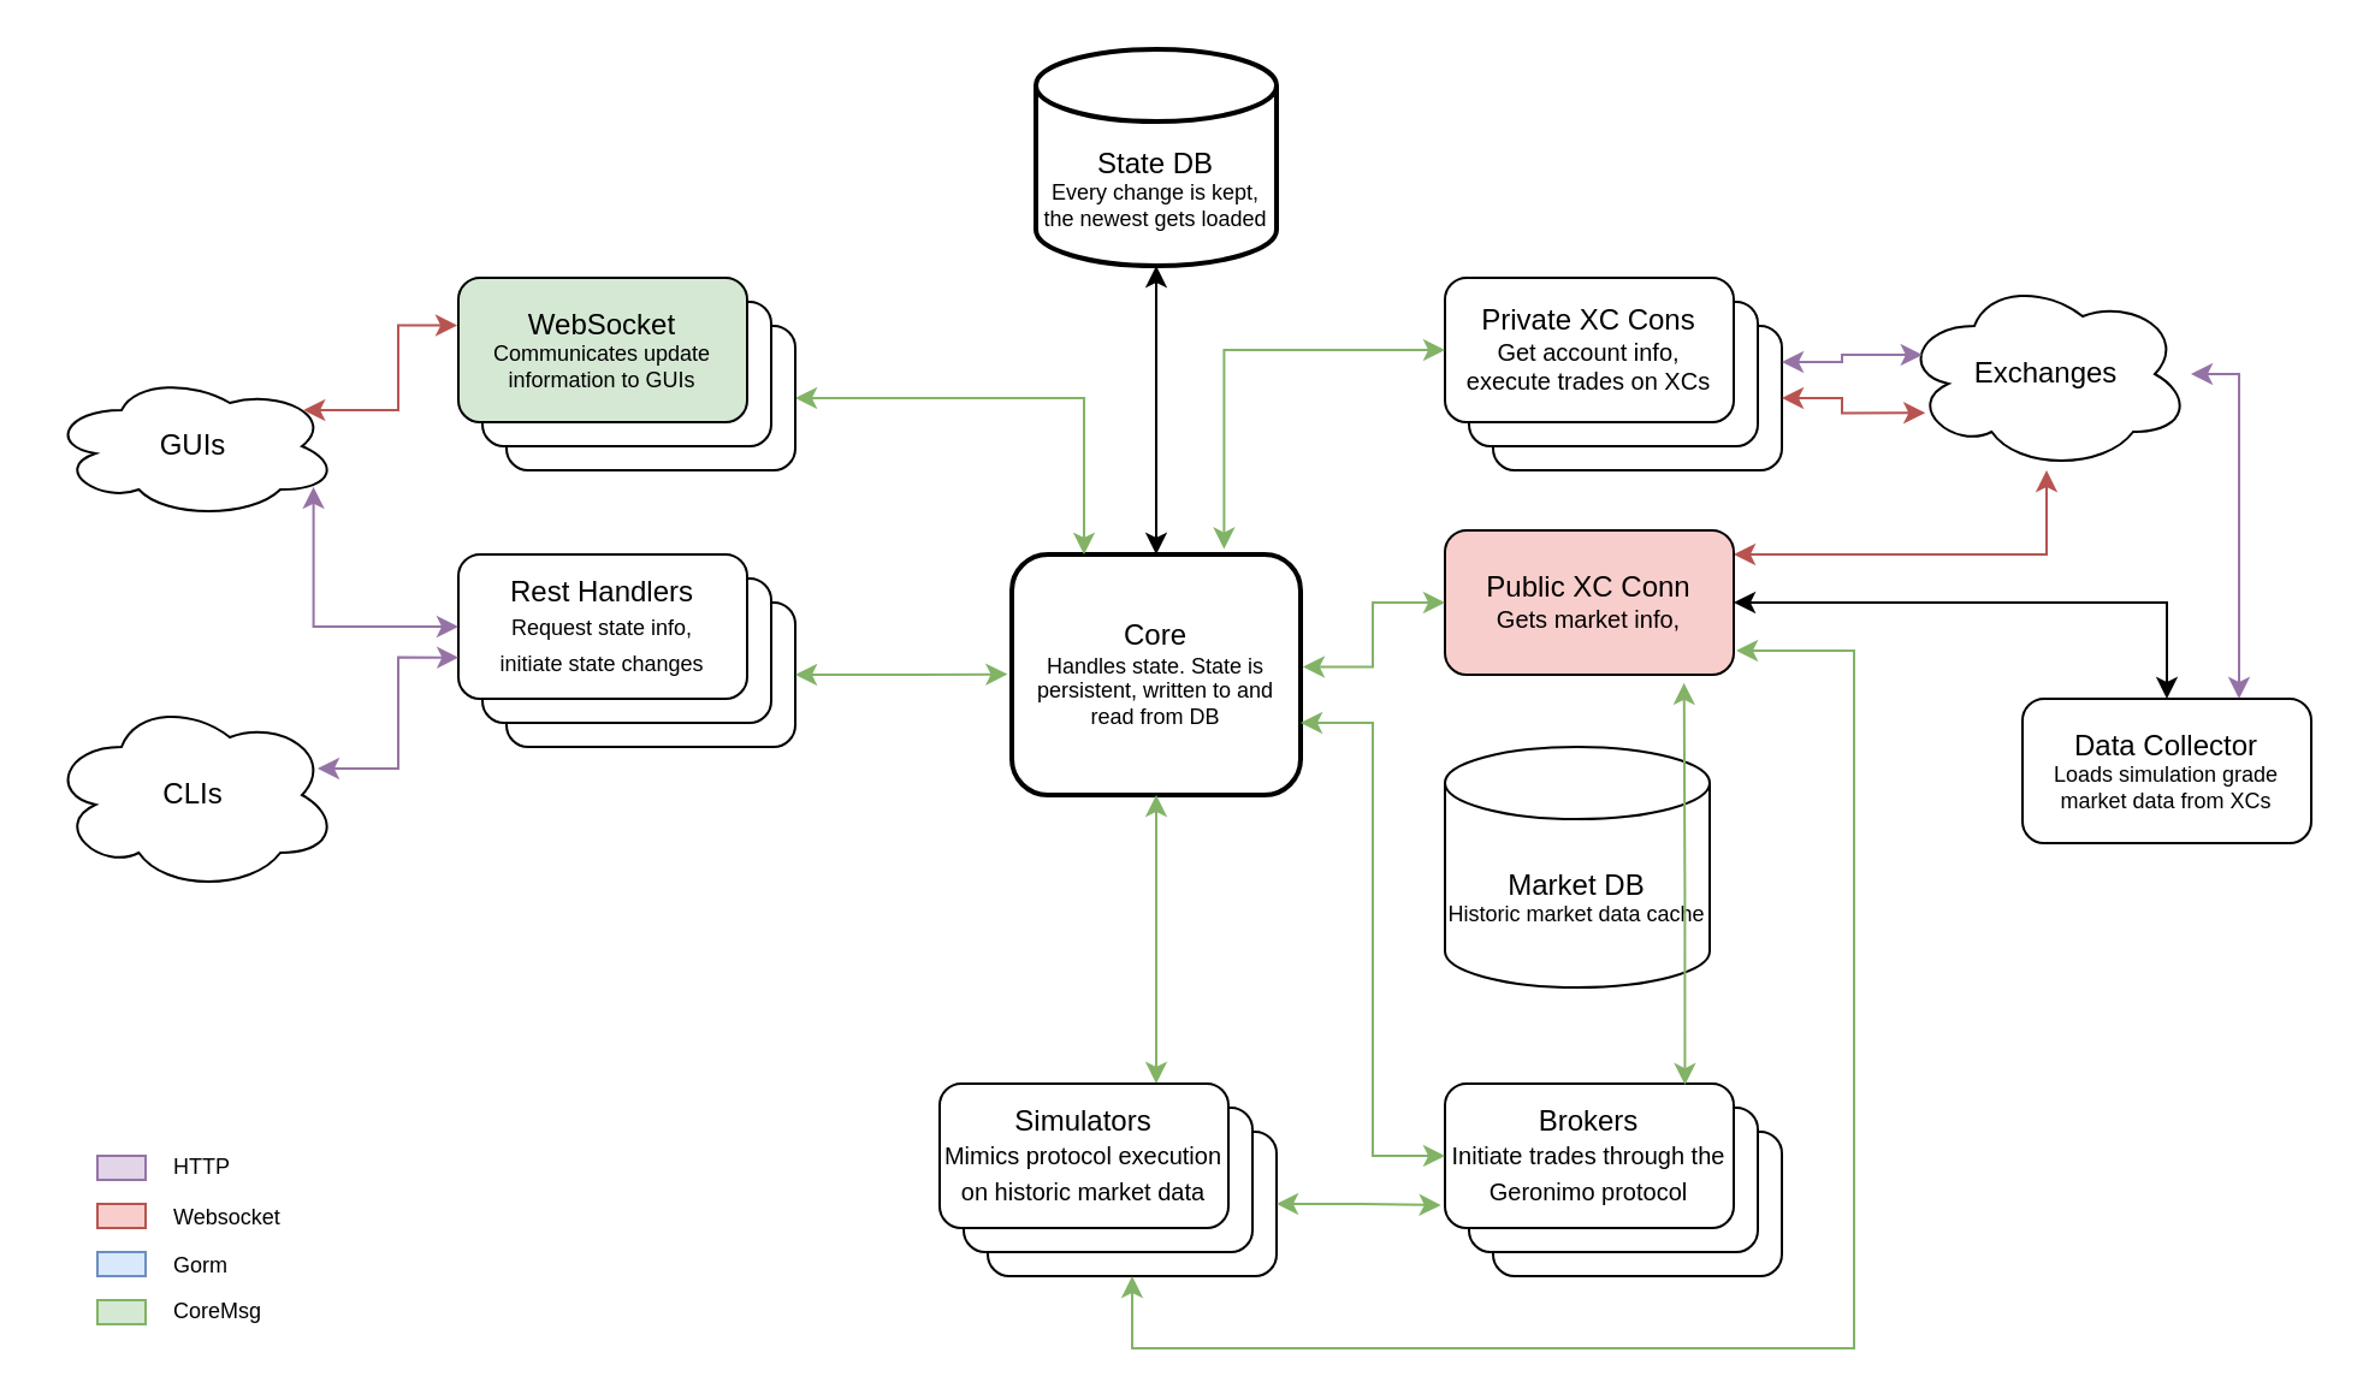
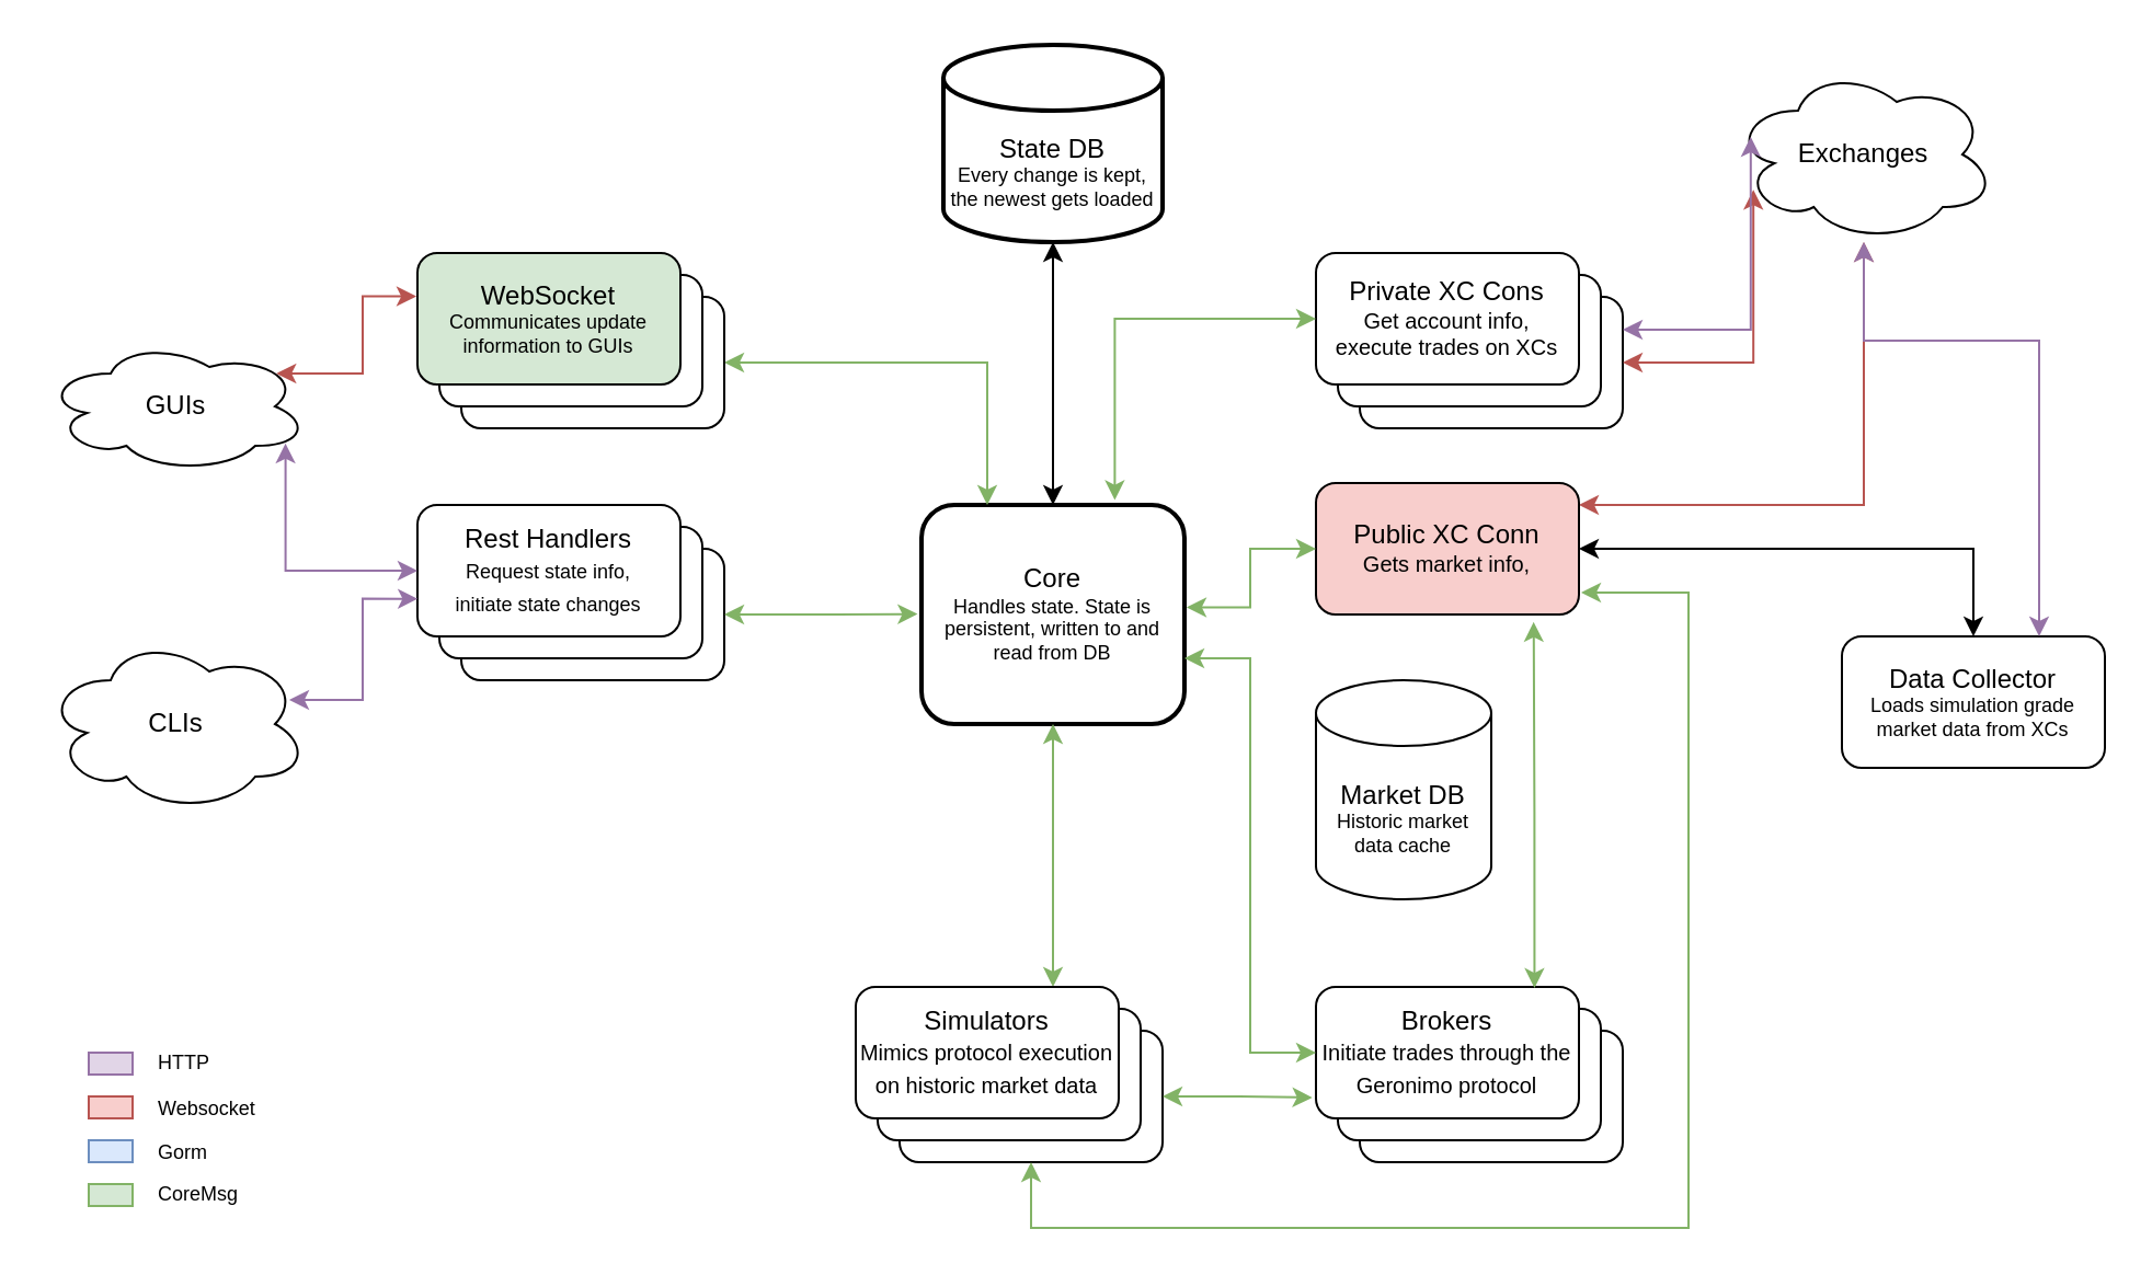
  <mxCell id="0" />
  <mxCell id="1" parent="0" />
  <mxCell id="2" value="&lt;div&gt;Core&lt;/div&gt;&lt;div style=&quot;font-size: 9px;&quot;&gt;Handles state. State is persistent, written to and read from DB&lt;br&gt;&lt;/div&gt;" style="rounded=1;whiteSpace=wrap;html=1;strokeWidth=2;" vertex="1" parent="1"><mxGeometry x="420" y="230" width="120" height="100" as="geometry" /></mxCell>
  <mxCell id="3" style="edgeStyle=orthogonalEdgeStyle;rounded=0;orthogonalLoop=1;jettySize=auto;html=1;entryX=0.5;entryY=0;entryDx=0;entryDy=0;startArrow=classic;startFill=1;" edge="1" parent="1" source="4" target="2"><mxGeometry relative="1" as="geometry" /></mxCell>
  <mxCell id="4" value="&lt;div&gt;State DB&lt;/div&gt;&lt;div style=&quot;font-size: 9px;&quot;&gt;Every change is kept, the newest gets loaded&lt;br&gt;&lt;/div&gt;" style="shape=cylinder3;whiteSpace=wrap;html=1;boundedLbl=1;backgroundOutline=1;size=15;strokeWidth=2;" vertex="1" parent="1"><mxGeometry x="430" y="20" width="100" height="90" as="geometry" /></mxCell>
  <mxCell id="5" value="" style="rounded=1;whiteSpace=wrap;html=1;" vertex="1" parent="1"><mxGeometry x="210" y="250" width="120" height="60" as="geometry" /></mxCell>
  <mxCell id="6" value="" style="rounded=1;whiteSpace=wrap;html=1;" vertex="1" parent="1"><mxGeometry x="200" y="240" width="120" height="60" as="geometry" /></mxCell>
  <mxCell id="7" value="&lt;div&gt;Rest Handlers&lt;/div&gt;&lt;div&gt;&lt;font style=&quot;font-size: 9px;&quot;&gt;Request state info,&lt;/font&gt;&lt;/div&gt;&lt;div&gt;&lt;font style=&quot;font-size: 9px;&quot;&gt;initiate state changes&lt;br&gt;&lt;/font&gt;&lt;/div&gt;" style="rounded=1;whiteSpace=wrap;html=1;" vertex="1" parent="1"><mxGeometry x="190" y="230" width="120" height="60" as="geometry" /></mxCell>
  <mxCell id="8" value="GUIs" style="ellipse;shape=cloud;whiteSpace=wrap;html=1;" vertex="1" parent="1"><mxGeometry x="20" y="155" width="120" height="60" as="geometry" /></mxCell>
  <mxCell id="9" style="edgeStyle=orthogonalEdgeStyle;rounded=0;orthogonalLoop=1;jettySize=auto;html=1;entryX=0.25;entryY=0;entryDx=0;entryDy=0;fillColor=#d5e8d4;strokeColor=#82b366;startArrow=classic;startFill=1;" edge="1" parent="1" source="10" target="2"><mxGeometry relative="1" as="geometry" /></mxCell>
  <mxCell id="10" value="" style="rounded=1;whiteSpace=wrap;html=1;" vertex="1" parent="1"><mxGeometry x="210" y="135" width="120" height="60" as="geometry" /></mxCell>
  <mxCell id="11" value="" style="rounded=1;whiteSpace=wrap;html=1;" vertex="1" parent="1"><mxGeometry x="200" y="125" width="120" height="60" as="geometry" /></mxCell>
  <mxCell id="12" value="&lt;div&gt;WebSocket&lt;/div&gt;&lt;div style=&quot;font-size: 9px;&quot;&gt;Communicates update information to GUIs&lt;br&gt;&lt;/div&gt;" style="rounded=1;whiteSpace=wrap;html=1;fillColor=#d5e8d4;" vertex="1" parent="1"><mxGeometry x="190" y="115" width="120" height="60" as="geometry" /></mxCell>
  <mxCell id="13" style="edgeStyle=orthogonalEdgeStyle;rounded=0;orthogonalLoop=1;jettySize=auto;html=1;exitX=0.88;exitY=0.25;exitDx=0;exitDy=0;exitPerimeter=0;entryX=-0.004;entryY=0.33;entryDx=0;entryDy=0;entryPerimeter=0;startArrow=classic;startFill=1;fillColor=#f8cecc;strokeColor=#b85450;" edge="1" parent="1" source="8" target="12"><mxGeometry relative="1" as="geometry" /></mxCell>
  <mxCell id="14" style="edgeStyle=orthogonalEdgeStyle;rounded=0;orthogonalLoop=1;jettySize=auto;html=1;entryX=0.915;entryY=0.782;entryDx=0;entryDy=0;entryPerimeter=0;startArrow=classic;startFill=1;fillColor=#e1d5e7;strokeColor=#9673a6;" edge="1" parent="1" source="7" target="8"><mxGeometry relative="1" as="geometry" /></mxCell>
  <mxCell id="15" style="edgeStyle=orthogonalEdgeStyle;rounded=0;orthogonalLoop=1;jettySize=auto;html=1;entryX=0.001;entryY=0.714;entryDx=0;entryDy=0;entryPerimeter=0;exitX=0.929;exitY=0.362;exitDx=0;exitDy=0;exitPerimeter=0;startArrow=classic;startFill=1;fillColor=#e1d5e7;strokeColor=#9673a6;" edge="1" parent="1" source="16" target="7"><mxGeometry relative="1" as="geometry"><mxPoint x="170" y="290" as="targetPoint" /></mxGeometry></mxCell>
  <mxCell id="16" value="CLIs" style="ellipse;shape=cloud;whiteSpace=wrap;html=1;" vertex="1" parent="1"><mxGeometry x="20" y="290" width="120" height="80" as="geometry" /></mxCell>
- <mxCell id="17" value="Exchanges" style="ellipse;shape=cloud;whiteSpace=wrap;html=1;" vertex="1" parent="1"><mxGeometry x="790" y="115" width="120" height="80" as="geometry" /></mxCell>
+ <mxCell id="17" value="Exchanges" style="ellipse;shape=cloud;whiteSpace=wrap;html=1;" vertex="1" parent="1"><mxGeometry x="790" y="30" width="120" height="80" as="geometry" /></mxCell>
  <mxCell id="18" value="" style="rounded=1;whiteSpace=wrap;html=1;" vertex="1" parent="1"><mxGeometry x="620" y="135" width="120" height="60" as="geometry" /></mxCell>
  <mxCell id="19" value="" style="rounded=1;whiteSpace=wrap;html=1;" vertex="1" parent="1"><mxGeometry x="610" y="125" width="120" height="60" as="geometry" /></mxCell>
  <mxCell id="20" value="&lt;div&gt;Private XC Cons&lt;/div&gt;&lt;div style=&quot;font-size: 9px;&quot;&gt;&lt;font size=&quot;1&quot;&gt;Get account info,&lt;/font&gt;&lt;/div&gt;&lt;div style=&quot;font-size: 9px;&quot;&gt;&lt;font size=&quot;1&quot;&gt;execute trades on XCs&lt;/font&gt;&lt;br&gt;&lt;/div&gt;" style="rounded=1;whiteSpace=wrap;html=1;" vertex="1" parent="1"><mxGeometry x="600" y="115" width="120" height="60" as="geometry" /></mxCell>
  <mxCell id="21" style="edgeStyle=orthogonalEdgeStyle;rounded=0;orthogonalLoop=1;jettySize=auto;html=1;entryX=-0.015;entryY=0.498;entryDx=0;entryDy=0;entryPerimeter=0;fillColor=#d5e8d4;strokeColor=#82b366;startArrow=classic;startFill=1;" edge="1" parent="1" source="5" target="2"><mxGeometry relative="1" as="geometry" /></mxCell>
  <mxCell id="22" style="edgeStyle=orthogonalEdgeStyle;rounded=0;orthogonalLoop=1;jettySize=auto;html=1;startArrow=classic;startFill=1;endArrow=classic;endFill=1;fillColor=#f8cecc;strokeColor=#b85450;" edge="1" parent="1" source="23" target="17"><mxGeometry relative="1" as="geometry"><Array as="points"><mxPoint x="850" y="230" /></Array></mxGeometry></mxCell>
  <mxCell id="23" value="&lt;div&gt;Public XC Conn&lt;/div&gt;&lt;div style=&quot;font-size: 9px;&quot;&gt;&lt;font size=&quot;1&quot;&gt;Gets market info,&lt;br&gt;&lt;/font&gt;&lt;/div&gt;" style="rounded=1;whiteSpace=wrap;html=1;fillColor=#f8cecc;" vertex="1" parent="1"><mxGeometry x="600" y="220" width="120" height="60" as="geometry" /></mxCell>
  <mxCell id="24" style="edgeStyle=orthogonalEdgeStyle;rounded=0;orthogonalLoop=1;jettySize=auto;html=1;startArrow=classic;startFill=1;fillColor=#f8cecc;strokeColor=#b85450;entryX=0.08;entryY=0.702;entryDx=0;entryDy=0;entryPerimeter=0;" edge="1" parent="1" source="18" target="17"><mxGeometry relative="1" as="geometry" /></mxCell>
  <mxCell id="25" style="edgeStyle=orthogonalEdgeStyle;rounded=0;orthogonalLoop=1;jettySize=auto;html=1;entryX=0.735;entryY=-0.022;entryDx=0;entryDy=0;entryPerimeter=0;fillColor=#d5e8d4;strokeColor=#82b366;startArrow=classic;startFill=1;" edge="1" parent="1" source="20" target="2"><mxGeometry relative="1" as="geometry" /></mxCell>
  <mxCell id="26" style="edgeStyle=orthogonalEdgeStyle;rounded=0;orthogonalLoop=1;jettySize=auto;html=1;entryX=1.008;entryY=0.467;entryDx=0;entryDy=0;entryPerimeter=0;fillColor=#d5e8d4;strokeColor=#82b366;startArrow=classic;startFill=1;" edge="1" parent="1" source="23" target="2"><mxGeometry relative="1" as="geometry" /></mxCell>
  <mxCell id="27" value="" style="rounded=0;whiteSpace=wrap;html=1;fillColor=#f8cecc;strokeColor=#b85450;" vertex="1" parent="1"><mxGeometry x="40" y="500" width="20" height="10" as="geometry" /></mxCell>
  <mxCell id="28" value="&lt;font style=&quot;font-size: 9px;&quot;&gt;Websocket&lt;/font&gt;" style="text;html=1;align=left;verticalAlign=middle;whiteSpace=wrap;rounded=0;labelPosition=center;verticalLabelPosition=middle;" vertex="1" parent="1"><mxGeometry x="70" y="500" width="60" height="10" as="geometry" /></mxCell>
  <mxCell id="29" value="" style="rounded=0;whiteSpace=wrap;html=1;fillColor=#dae8fc;strokeColor=#6c8ebf;" vertex="1" parent="1"><mxGeometry x="40" y="520" width="20" height="10" as="geometry" /></mxCell>
  <mxCell id="30" value="&lt;font style=&quot;font-size: 9px;&quot;&gt;Gorm&lt;/font&gt;" style="text;html=1;align=left;verticalAlign=middle;whiteSpace=wrap;rounded=0;labelPosition=center;verticalLabelPosition=middle;" vertex="1" parent="1"><mxGeometry x="70" y="520" width="60" height="10" as="geometry" /></mxCell>
  <mxCell id="31" value="" style="rounded=0;whiteSpace=wrap;html=1;fillColor=#d5e8d4;strokeColor=#82b366;" vertex="1" parent="1"><mxGeometry x="40" y="540" width="20" height="10" as="geometry" /></mxCell>
  <mxCell id="32" value="&lt;font style=&quot;font-size: 9px;&quot;&gt;CoreMsg&lt;/font&gt;" style="text;html=1;align=left;verticalAlign=middle;whiteSpace=wrap;rounded=0;labelPosition=center;verticalLabelPosition=middle;fontSize=9;" vertex="1" parent="1"><mxGeometry x="70" y="540" width="60" height="10" as="geometry" /></mxCell>
  <mxCell id="33" value="" style="rounded=0;whiteSpace=wrap;html=1;fillColor=#e1d5e7;strokeColor=#9673a6;" vertex="1" parent="1"><mxGeometry x="40" y="480" width="20" height="10" as="geometry" /></mxCell>
  <mxCell id="34" value="HTTP" style="text;html=1;align=left;verticalAlign=middle;whiteSpace=wrap;rounded=0;labelPosition=center;verticalLabelPosition=middle;fontSize=9;" vertex="1" parent="1"><mxGeometry x="70" y="480" width="60" height="10" as="geometry" /></mxCell>
- <mxCell id="35" value="&lt;div&gt;Market DB&lt;/div&gt;&lt;div style=&quot;font-size: 9px;&quot;&gt;Historic market data cache&lt;br&gt;&lt;/div&gt;" style="shape=cylinder3;whiteSpace=wrap;html=1;boundedLbl=1;backgroundOutline=1;size=15;" vertex="1" parent="1"><mxGeometry x="600" y="310" width="110" height="100" as="geometry" /></mxCell>
+ <mxCell id="35" value="&lt;div&gt;Market DB&lt;/div&gt;&lt;div style=&quot;font-size: 9px;&quot;&gt;Historic market data cache&lt;br&gt;&lt;/div&gt;" style="shape=cylinder3;whiteSpace=wrap;html=1;boundedLbl=1;backgroundOutline=1;size=15;" vertex="1" parent="1"><mxGeometry x="600" y="310" width="80" height="100" as="geometry" /></mxCell>
  <mxCell id="36" style="edgeStyle=orthogonalEdgeStyle;rounded=0;orthogonalLoop=1;jettySize=auto;html=1;entryX=1;entryY=0.5;entryDx=0;entryDy=0;startArrow=classic;startFill=1;" edge="1" parent="1" source="37" target="23"><mxGeometry relative="1" as="geometry"><Array as="points"><mxPoint x="900" y="250" /></Array></mxGeometry></mxCell>
  <mxCell id="37" value="&lt;div&gt;Data Collector&lt;/div&gt;&lt;div style=&quot;font-size: 9px;&quot;&gt;Loads simulation grade market data from XCs&lt;br&gt;&lt;/div&gt;" style="rounded=1;whiteSpace=wrap;html=1;" vertex="1" parent="1"><mxGeometry x="840" y="290" width="120" height="60" as="geometry" /></mxCell>
  <mxCell id="38" value="" style="rounded=1;whiteSpace=wrap;html=1;" vertex="1" parent="1"><mxGeometry x="620" y="470" width="120" height="60" as="geometry" /></mxCell>
  <mxCell id="39" value="" style="rounded=1;whiteSpace=wrap;html=1;" vertex="1" parent="1"><mxGeometry x="610" y="460" width="120" height="60" as="geometry" /></mxCell>
  <mxCell id="40" value="&lt;div&gt;Brokers&lt;/div&gt;&lt;font size=&quot;1&quot;&gt;Initiate trades through the Geronimo protocol&lt;br&gt;&lt;/font&gt;" style="rounded=1;whiteSpace=wrap;html=1;" vertex="1" parent="1"><mxGeometry x="600" y="450" width="120" height="60" as="geometry" /></mxCell>
  <mxCell id="41" style="edgeStyle=orthogonalEdgeStyle;rounded=0;orthogonalLoop=1;jettySize=auto;html=1;entryX=1;entryY=0.7;entryDx=0;entryDy=0;entryPerimeter=0;fillColor=#d5e8d4;strokeColor=#82b366;startArrow=classic;startFill=1;" edge="1" parent="1" source="40" target="2"><mxGeometry relative="1" as="geometry" /></mxCell>
  <mxCell id="42" style="edgeStyle=orthogonalEdgeStyle;rounded=0;orthogonalLoop=1;jettySize=auto;html=1;exitX=0.831;exitY=0.009;exitDx=0;exitDy=0;exitPerimeter=0;entryX=0.828;entryY=1.057;entryDx=0;entryDy=0;entryPerimeter=0;startArrow=classic;startFill=1;fillColor=#d5e8d4;strokeColor=#82b366;" edge="1" parent="1" source="40" target="23"><mxGeometry relative="1" as="geometry"><mxPoint x="700.2" y="450" as="sourcePoint" /><mxPoint x="700" y="290" as="targetPoint" /><Array as="points"><mxPoint x="700" y="370" /></Array></mxGeometry></mxCell>
  <mxCell id="43" value="" style="rounded=1;whiteSpace=wrap;html=1;" vertex="1" parent="1"><mxGeometry x="410" y="470" width="120" height="60" as="geometry" /></mxCell>
  <mxCell id="44" value="" style="rounded=1;whiteSpace=wrap;html=1;" vertex="1" parent="1"><mxGeometry x="400" y="460" width="120" height="60" as="geometry" /></mxCell>
  <mxCell id="45" style="edgeStyle=orthogonalEdgeStyle;rounded=0;orthogonalLoop=1;jettySize=auto;html=1;entryX=0.5;entryY=1;entryDx=0;entryDy=0;fillColor=#d5e8d4;strokeColor=#82b366;startArrow=classic;startFill=1;" edge="1" parent="1" source="46" target="2"><mxGeometry relative="1" as="geometry"><Array as="points"><mxPoint x="480" y="420" /><mxPoint x="480" y="420" /></Array></mxGeometry></mxCell>
  <mxCell id="46" value="&lt;div&gt;Simulators&lt;/div&gt;&lt;font size=&quot;1&quot;&gt;Mimics protocol execution on historic market data&lt;br&gt;&lt;/font&gt;" style="rounded=1;whiteSpace=wrap;html=1;" vertex="1" parent="1"><mxGeometry x="390" y="450" width="120" height="60" as="geometry" /></mxCell>
  <mxCell id="47" style="edgeStyle=orthogonalEdgeStyle;rounded=0;orthogonalLoop=1;jettySize=auto;html=1;entryX=-0.014;entryY=0.842;entryDx=0;entryDy=0;entryPerimeter=0;fillColor=#d5e8d4;strokeColor=#82b366;startArrow=classic;startFill=1;" edge="1" parent="1" source="43" target="40"><mxGeometry relative="1" as="geometry" /></mxCell>
  <mxCell id="48" style="edgeStyle=orthogonalEdgeStyle;rounded=0;orthogonalLoop=1;jettySize=auto;html=1;fillColor=#d5e8d4;strokeColor=#82b366;startArrow=classic;startFill=1;" edge="1" parent="1" source="43"><mxGeometry relative="1" as="geometry"><mxPoint x="721" y="270" as="targetPoint" /><Array as="points"><mxPoint x="470" y="560" /><mxPoint x="770" y="560" /><mxPoint x="770" y="270" /></Array></mxGeometry></mxCell>
  <mxCell id="49" style="edgeStyle=orthogonalEdgeStyle;rounded=0;orthogonalLoop=1;jettySize=auto;html=1;fillColor=#e1d5e7;strokeColor=#9673a6;startArrow=classic;startFill=1;entryX=0.75;entryY=0;entryDx=0;entryDy=0;" edge="1" parent="1" source="17" target="37"><mxGeometry relative="1" as="geometry"><mxPoint x="930" y="270" as="targetPoint" /><Array as="points"><mxPoint x="930" y="155" /></Array></mxGeometry></mxCell>
  <mxCell id="50" style="edgeStyle=orthogonalEdgeStyle;rounded=0;orthogonalLoop=1;jettySize=auto;html=1;exitX=1;exitY=0.25;exitDx=0;exitDy=0;entryX=0.07;entryY=0.4;entryDx=0;entryDy=0;entryPerimeter=0;fillColor=#e1d5e7;strokeColor=#9673a6;startArrow=classic;startFill=1;" edge="1" parent="1" source="18" target="17"><mxGeometry relative="1" as="geometry" /></mxCell>
